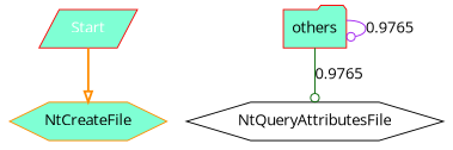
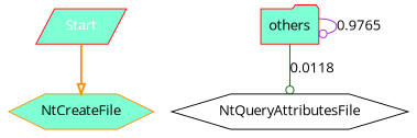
  digraph {
    fontname="Open Sans"
    node [color=red fillcolor=aquamarine fontname="Open Sans" shape=hexagon style=filled]
    edge [arrowhead=odot fontname="Open Sans" style=solid]
    n1 [color=darkorange label=NtCreateFile]
    n2 [label=others shape=folder]
    n3 [color=black fillcolor=white label=NtQueryAttributesFile]
    Start [fontcolor=white shape=parallelogram]
    n2 -> n2 [color=purple label=0.9765]
-   n2 -> n3 [color=darkgreen label=0.9765]
+   n2 -> n3 [color=darkgreen label=0.0118]
    Start -> n1 [arrowhead=onormal color=darkorange style=bold]
  }
